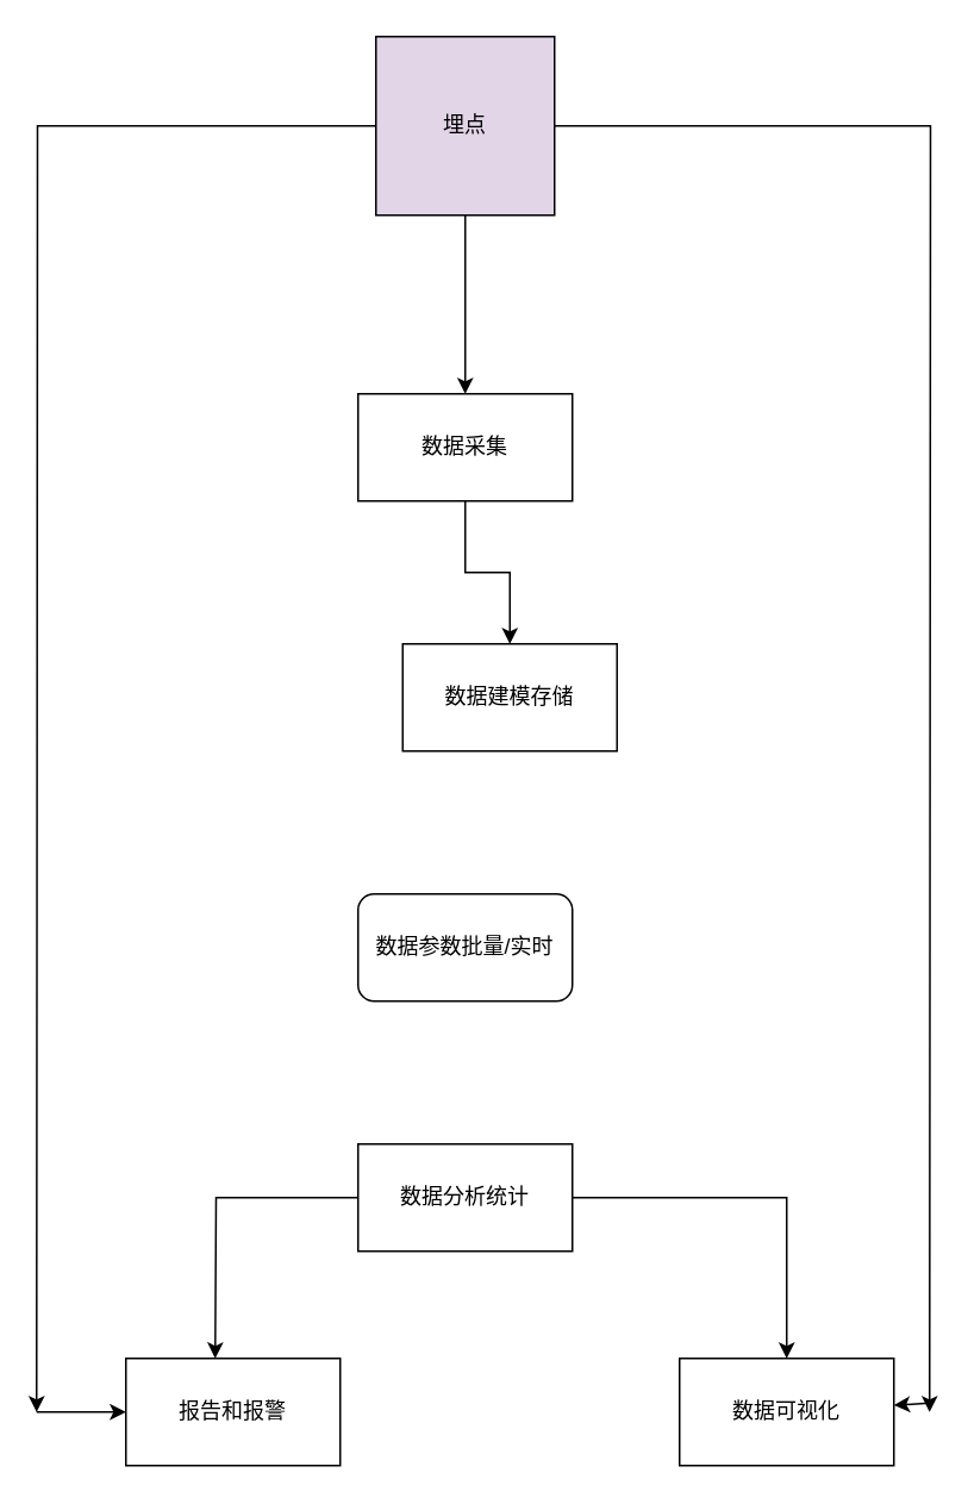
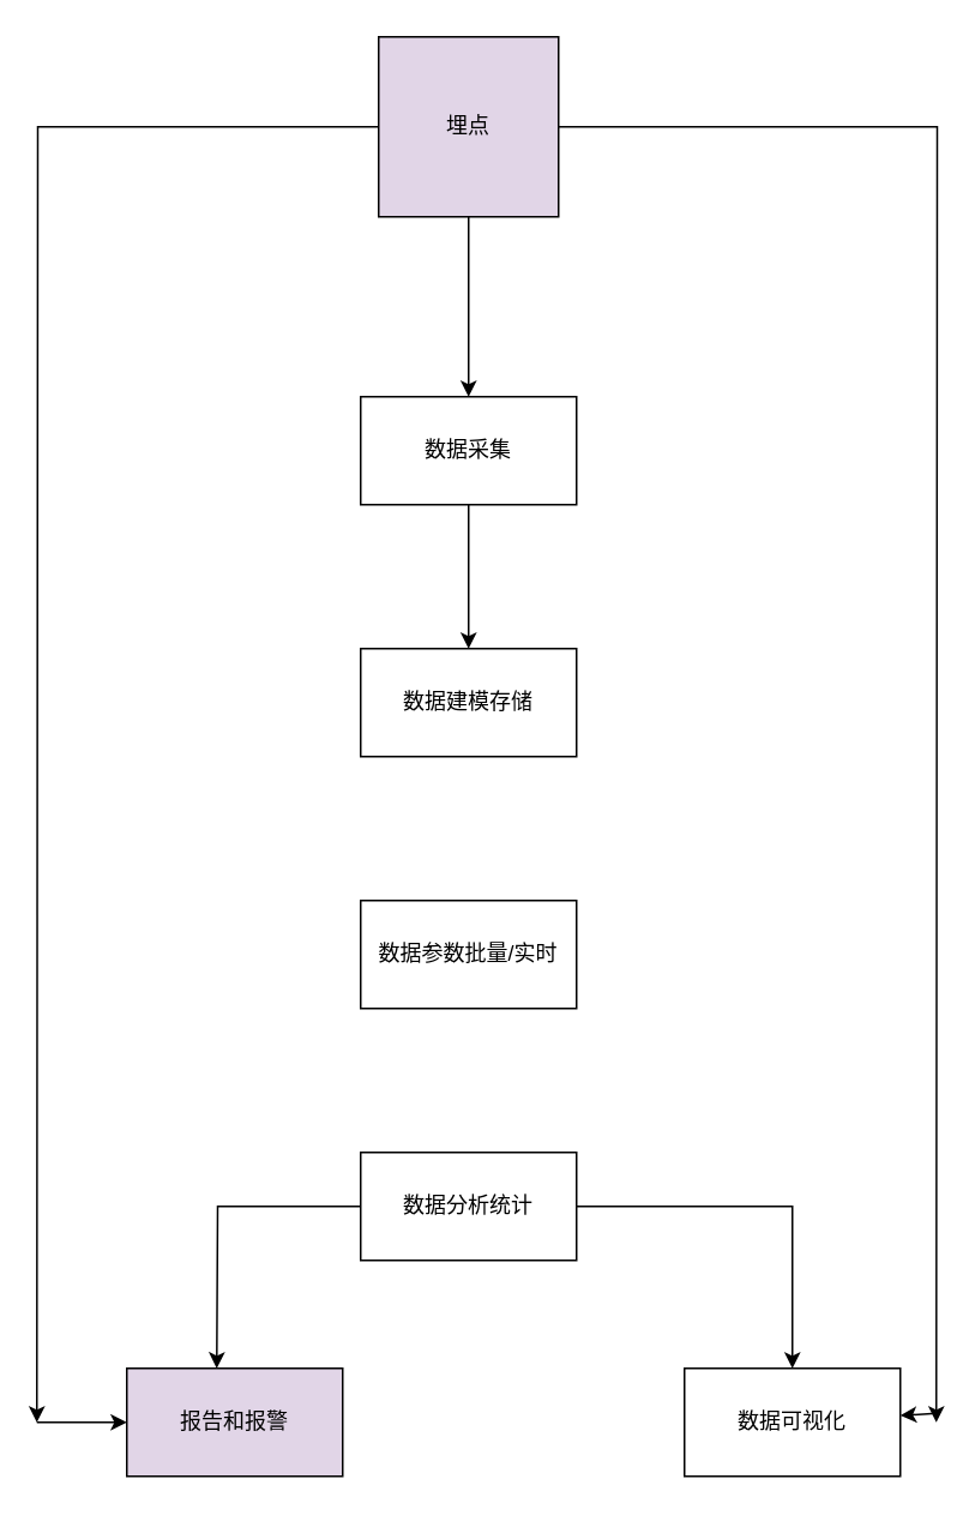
  <mxCell id="0" />
  <mxCell id="1" parent="0" />
  <mxCell id="2" style="edgeStyle=orthogonalEdgeStyle;rounded=0;orthogonalLoop=1;jettySize=auto;html=1;" edge="1" parent="1" source="5"><mxGeometry relative="1" as="geometry"><mxPoint x="20" y="790" as="targetPoint" /></mxGeometry></mxCell>
  <mxCell id="3" style="edgeStyle=orthogonalEdgeStyle;rounded=0;orthogonalLoop=1;jettySize=auto;html=1;" edge="1" parent="1" source="5"><mxGeometry relative="1" as="geometry"><mxPoint x="520" y="790" as="targetPoint" /></mxGeometry></mxCell>
  <mxCell id="4" value="" style="edgeStyle=orthogonalEdgeStyle;rounded=0;orthogonalLoop=1;jettySize=auto;html=1;" edge="1" parent="1" source="5" target="7"><mxGeometry relative="1" as="geometry" /></mxCell>
  <mxCell id="5" value="埋点" style="whiteSpace=wrap;html=1;aspect=fixed;fillColor=#e1d5e7;" vertex="1" parent="1"><mxGeometry x="210" y="20" width="100" height="100" as="geometry" /></mxCell>
  <mxCell id="6" value="" style="edgeStyle=orthogonalEdgeStyle;rounded=0;orthogonalLoop=1;jettySize=auto;html=1;" edge="1" parent="1" source="7" target="8"><mxGeometry relative="1" as="geometry" /></mxCell>
  <mxCell id="7" value="数据采集" style="whiteSpace=wrap;html=1;" vertex="1" parent="1"><mxGeometry x="200" y="220" width="120" height="60" as="geometry" /></mxCell>
- <mxCell id="8" value="数据建模存储" style="whiteSpace=wrap;html=1;" vertex="1" parent="1"><mxGeometry x="225" y="360" width="120" height="60" as="geometry" /></mxCell>
- <mxCell id="9" value="数据参数批量/实时" style="whiteSpace=wrap;html=1;rounded=1;" vertex="1" parent="1"><mxGeometry x="200" y="500" width="120" height="60" as="geometry" /></mxCell>
+ <mxCell id="8" value="数据建模存储" style="whiteSpace=wrap;html=1;" vertex="1" parent="1"><mxGeometry x="200" y="360" width="120" height="60" as="geometry" /></mxCell>
+ <mxCell id="9" value="数据参数批量/实时" style="whiteSpace=wrap;html=1;" vertex="1" parent="1"><mxGeometry x="200" y="500" width="120" height="60" as="geometry" /></mxCell>
  <mxCell id="10" style="edgeStyle=orthogonalEdgeStyle;rounded=0;orthogonalLoop=1;jettySize=auto;html=1;" edge="1" parent="1" source="12"><mxGeometry relative="1" as="geometry"><mxPoint x="120" y="760" as="targetPoint" /></mxGeometry></mxCell>
  <mxCell id="11" style="edgeStyle=orthogonalEdgeStyle;rounded=0;orthogonalLoop=1;jettySize=auto;html=1;entryX=0.5;entryY=0;entryDx=0;entryDy=0;" edge="1" parent="1" source="12" target="15"><mxGeometry relative="1" as="geometry" /></mxCell>
  <mxCell id="12" value="数据分析统计" style="whiteSpace=wrap;html=1;" vertex="1" parent="1"><mxGeometry x="200" y="640" width="120" height="60" as="geometry" /></mxCell>
- <mxCell id="13" value="报告和报警" style="rounded=0;whiteSpace=wrap;html=1;" vertex="1" parent="1"><mxGeometry x="70" y="760" width="120" height="60" as="geometry" /></mxCell>
+ <mxCell id="13" value="报告和报警" style="rounded=0;whiteSpace=wrap;html=1;fillColor=#e1d5e7;" vertex="1" parent="1"><mxGeometry x="70" y="760" width="120" height="60" as="geometry" /></mxCell>
  <mxCell id="14" value="" style="endArrow=classic;html=1;entryX=0;entryY=0.5;entryDx=0;entryDy=0;" edge="1" parent="1" target="13"><mxGeometry width="50" height="50" relative="1" as="geometry"><mxPoint x="20" y="790" as="sourcePoint" /><mxPoint x="70" y="740" as="targetPoint" /></mxGeometry></mxCell>
  <mxCell id="15" value="数据可视化" style="rounded=0;whiteSpace=wrap;html=1;" vertex="1" parent="1"><mxGeometry x="380" y="760" width="120" height="60" as="geometry" /></mxCell>
  <mxCell id="16" value="" style="endArrow=classic;html=1;" edge="1" parent="1" target="15"><mxGeometry width="50" height="50" relative="1" as="geometry"><mxPoint x="520" y="785" as="sourcePoint" /><mxPoint x="320" y="570" as="targetPoint" /></mxGeometry></mxCell>
